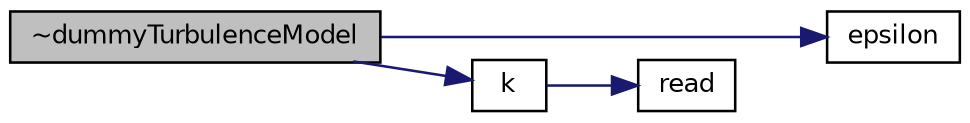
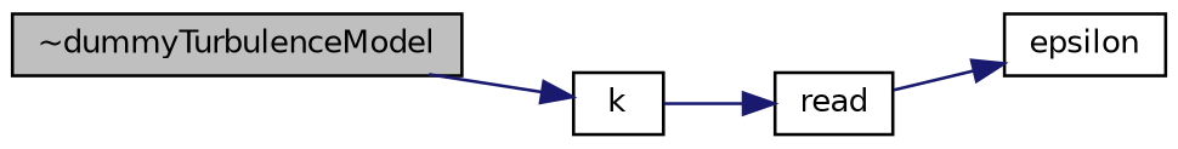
  digraph {
    rankdir=LR
    node [color=black fontname=Helvetica fontsize=10 shape=record]
    edge [color=midnightblue fontname=Helvetica fontsize=10 labelfontname=Helvetica labelfontsize=10 style=solid]
    n1 [fillcolor=grey75 fontcolor=black height=0.2 label="~dummyTurbulenceModel" style=filled width=0.4]
    n2 [height=0.2 label=epsilon width=0.4]
    n3 [height=0.2 label=k width=0.4]
    n4 [height=0.2 label=read width=0.4]
-   n1 -> n2
+   n4 -> n2
    n1 -> n3
    n3 -> n4
  }
